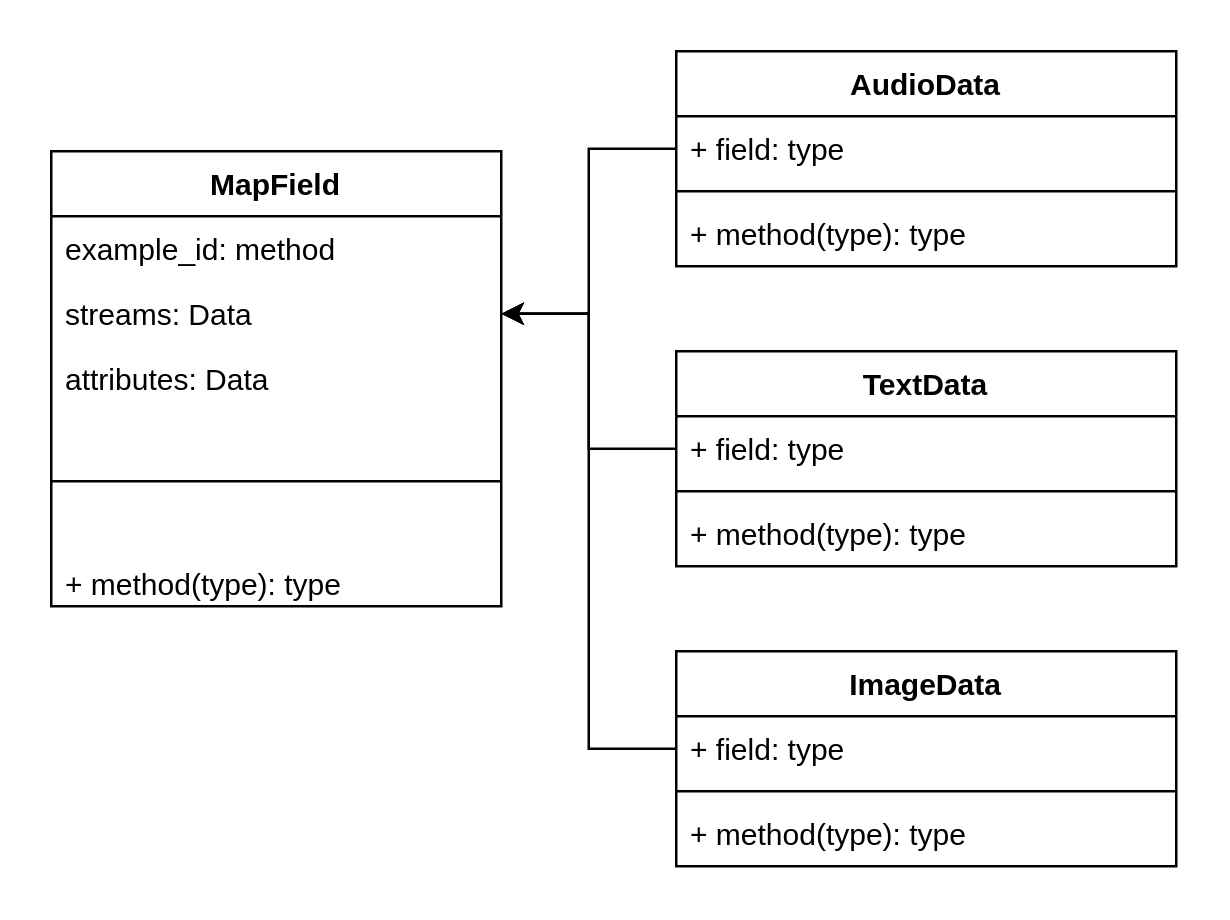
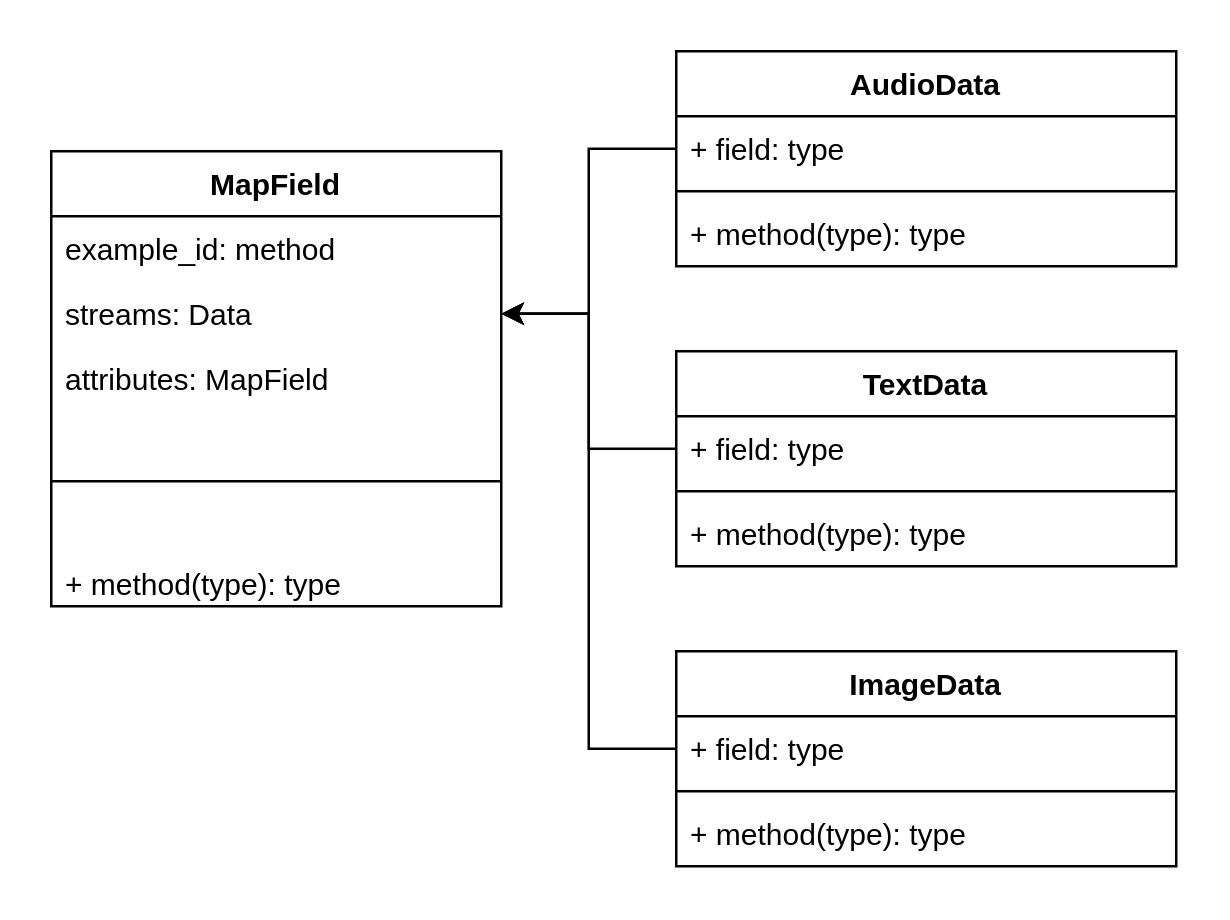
  <mxCell id="0" />
  <mxCell id="1" parent="0" />
  <mxCell id="2" value="MapField" style="swimlane;fontStyle=1;align=center;verticalAlign=top;childLayout=stackLayout;horizontal=1;startSize=26;horizontalStack=0;resizeParent=1;resizeParentMax=0;resizeLast=0;collapsible=1;marginBottom=0;" vertex="1" parent="1"><mxGeometry x="20" y="60" width="180" height="182" as="geometry" /></mxCell>
  <mxCell id="3" value="example_id: method&#10;" style="text;strokeColor=none;fillColor=none;align=left;verticalAlign=top;spacingLeft=4;spacingRight=4;overflow=hidden;rotatable=0;points=[[0,0.5],[1,0.5]];portConstraint=eastwest;" vertex="1" parent="2"><mxGeometry y="26" width="180" height="26" as="geometry" /></mxCell>
  <mxCell id="4" value="streams: Data" style="text;strokeColor=none;fillColor=none;align=left;verticalAlign=top;spacingLeft=4;spacingRight=4;overflow=hidden;rotatable=0;points=[[0,0.5],[1,0.5]];portConstraint=eastwest;" vertex="1" parent="2"><mxGeometry y="52" width="180" height="26" as="geometry" /></mxCell>
- <mxCell id="5" value="attributes: Data" style="text;strokeColor=none;fillColor=none;align=left;verticalAlign=top;spacingLeft=4;spacingRight=4;overflow=hidden;rotatable=0;points=[[0,0.5],[1,0.5]];portConstraint=eastwest;" vertex="1" parent="2"><mxGeometry y="78" width="180" height="26" as="geometry" /></mxCell>
+ <mxCell id="5" value="attributes: MapField" style="text;strokeColor=none;fillColor=none;align=left;verticalAlign=top;spacingLeft=4;spacingRight=4;overflow=hidden;rotatable=0;points=[[0,0.5],[1,0.5]];portConstraint=eastwest;" vertex="1" parent="2"><mxGeometry y="78" width="180" height="26" as="geometry" /></mxCell>
  <mxCell id="6" value="" style="line;strokeWidth=1;fillColor=none;align=left;verticalAlign=middle;spacingTop=-1;spacingLeft=3;spacingRight=3;rotatable=0;labelPosition=right;points=[];portConstraint=eastwest;" vertex="1" parent="2"><mxGeometry y="104" width="180" height="56" as="geometry" /></mxCell>
  <mxCell id="7" value="+ method(type): type" style="text;strokeColor=none;fillColor=none;align=left;verticalAlign=top;spacingLeft=4;spacingRight=4;overflow=hidden;rotatable=0;points=[[0,0.5],[1,0.5]];portConstraint=eastwest;" vertex="1" parent="2"><mxGeometry y="160" width="180" height="22" as="geometry" /></mxCell>
  <mxCell id="8" style="edgeStyle=orthogonalEdgeStyle;rounded=0;orthogonalLoop=1;jettySize=auto;html=1;exitX=0;exitY=0.5;exitDx=0;exitDy=0;" edge="1" parent="1" source="11" target="4"><mxGeometry relative="1" as="geometry" /></mxCell>
  <mxCell id="9" style="edgeStyle=orthogonalEdgeStyle;rounded=0;orthogonalLoop=1;jettySize=auto;html=1;exitX=0;exitY=0.5;exitDx=0;exitDy=0;entryX=1;entryY=0.5;entryDx=0;entryDy=0;" edge="1" parent="1" source="15" target="4"><mxGeometry relative="1" as="geometry"><mxPoint x="630" y="46" as="sourcePoint" /><mxPoint x="580" y="172" as="targetPoint" /></mxGeometry></mxCell>
  <mxCell id="10" value="AudioData" style="swimlane;fontStyle=1;align=center;verticalAlign=top;childLayout=stackLayout;horizontal=1;startSize=26;horizontalStack=0;resizeParent=1;resizeParentMax=0;resizeLast=0;collapsible=1;marginBottom=0;" vertex="1" parent="1"><mxGeometry x="270" y="20" width="200" height="86" as="geometry" /></mxCell>
  <mxCell id="11" value="+ field: type" style="text;strokeColor=none;fillColor=none;align=left;verticalAlign=top;spacingLeft=4;spacingRight=4;overflow=hidden;rotatable=0;points=[[0,0.5],[1,0.5]];portConstraint=eastwest;" vertex="1" parent="10"><mxGeometry y="26" width="200" height="26" as="geometry" /></mxCell>
  <mxCell id="12" value="" style="line;strokeWidth=1;fillColor=none;align=left;verticalAlign=middle;spacingTop=-1;spacingLeft=3;spacingRight=3;rotatable=0;labelPosition=right;points=[];portConstraint=eastwest;" vertex="1" parent="10"><mxGeometry y="52" width="200" height="8" as="geometry" /></mxCell>
  <mxCell id="13" value="+ method(type): type" style="text;strokeColor=none;fillColor=none;align=left;verticalAlign=top;spacingLeft=4;spacingRight=4;overflow=hidden;rotatable=0;points=[[0,0.5],[1,0.5]];portConstraint=eastwest;" vertex="1" parent="10"><mxGeometry y="60" width="200" height="26" as="geometry" /></mxCell>
  <mxCell id="14" value="TextData" style="swimlane;fontStyle=1;align=center;verticalAlign=top;childLayout=stackLayout;horizontal=1;startSize=26;horizontalStack=0;resizeParent=1;resizeParentMax=0;resizeLast=0;collapsible=1;marginBottom=0;" vertex="1" parent="1"><mxGeometry x="270" y="140" width="200" height="86" as="geometry" /></mxCell>
  <mxCell id="15" value="+ field: type" style="text;strokeColor=none;fillColor=none;align=left;verticalAlign=top;spacingLeft=4;spacingRight=4;overflow=hidden;rotatable=0;points=[[0,0.5],[1,0.5]];portConstraint=eastwest;" vertex="1" parent="14"><mxGeometry y="26" width="200" height="26" as="geometry" /></mxCell>
  <mxCell id="16" value="" style="line;strokeWidth=1;fillColor=none;align=left;verticalAlign=middle;spacingTop=-1;spacingLeft=3;spacingRight=3;rotatable=0;labelPosition=right;points=[];portConstraint=eastwest;" vertex="1" parent="14"><mxGeometry y="52" width="200" height="8" as="geometry" /></mxCell>
  <mxCell id="17" value="+ method(type): type" style="text;strokeColor=none;fillColor=none;align=left;verticalAlign=top;spacingLeft=4;spacingRight=4;overflow=hidden;rotatable=0;points=[[0,0.5],[1,0.5]];portConstraint=eastwest;" vertex="1" parent="14"><mxGeometry y="60" width="200" height="26" as="geometry" /></mxCell>
  <mxCell id="18" value="ImageData" style="swimlane;fontStyle=1;align=center;verticalAlign=top;childLayout=stackLayout;horizontal=1;startSize=26;horizontalStack=0;resizeParent=1;resizeParentMax=0;resizeLast=0;collapsible=1;marginBottom=0;" vertex="1" parent="1"><mxGeometry x="270" y="260" width="200" height="86" as="geometry" /></mxCell>
  <mxCell id="19" value="+ field: type" style="text;strokeColor=none;fillColor=none;align=left;verticalAlign=top;spacingLeft=4;spacingRight=4;overflow=hidden;rotatable=0;points=[[0,0.5],[1,0.5]];portConstraint=eastwest;" vertex="1" parent="18"><mxGeometry y="26" width="200" height="26" as="geometry" /></mxCell>
  <mxCell id="20" value="" style="line;strokeWidth=1;fillColor=none;align=left;verticalAlign=middle;spacingTop=-1;spacingLeft=3;spacingRight=3;rotatable=0;labelPosition=right;points=[];portConstraint=eastwest;" vertex="1" parent="18"><mxGeometry y="52" width="200" height="8" as="geometry" /></mxCell>
  <mxCell id="21" value="+ method(type): type" style="text;strokeColor=none;fillColor=none;align=left;verticalAlign=top;spacingLeft=4;spacingRight=4;overflow=hidden;rotatable=0;points=[[0,0.5],[1,0.5]];portConstraint=eastwest;" vertex="1" parent="18"><mxGeometry y="60" width="200" height="26" as="geometry" /></mxCell>
  <mxCell id="22" style="edgeStyle=orthogonalEdgeStyle;rounded=0;orthogonalLoop=1;jettySize=auto;html=1;entryX=1;entryY=0.5;entryDx=0;entryDy=0;" edge="1" parent="1" source="19" target="4"><mxGeometry relative="1" as="geometry" /></mxCell>
